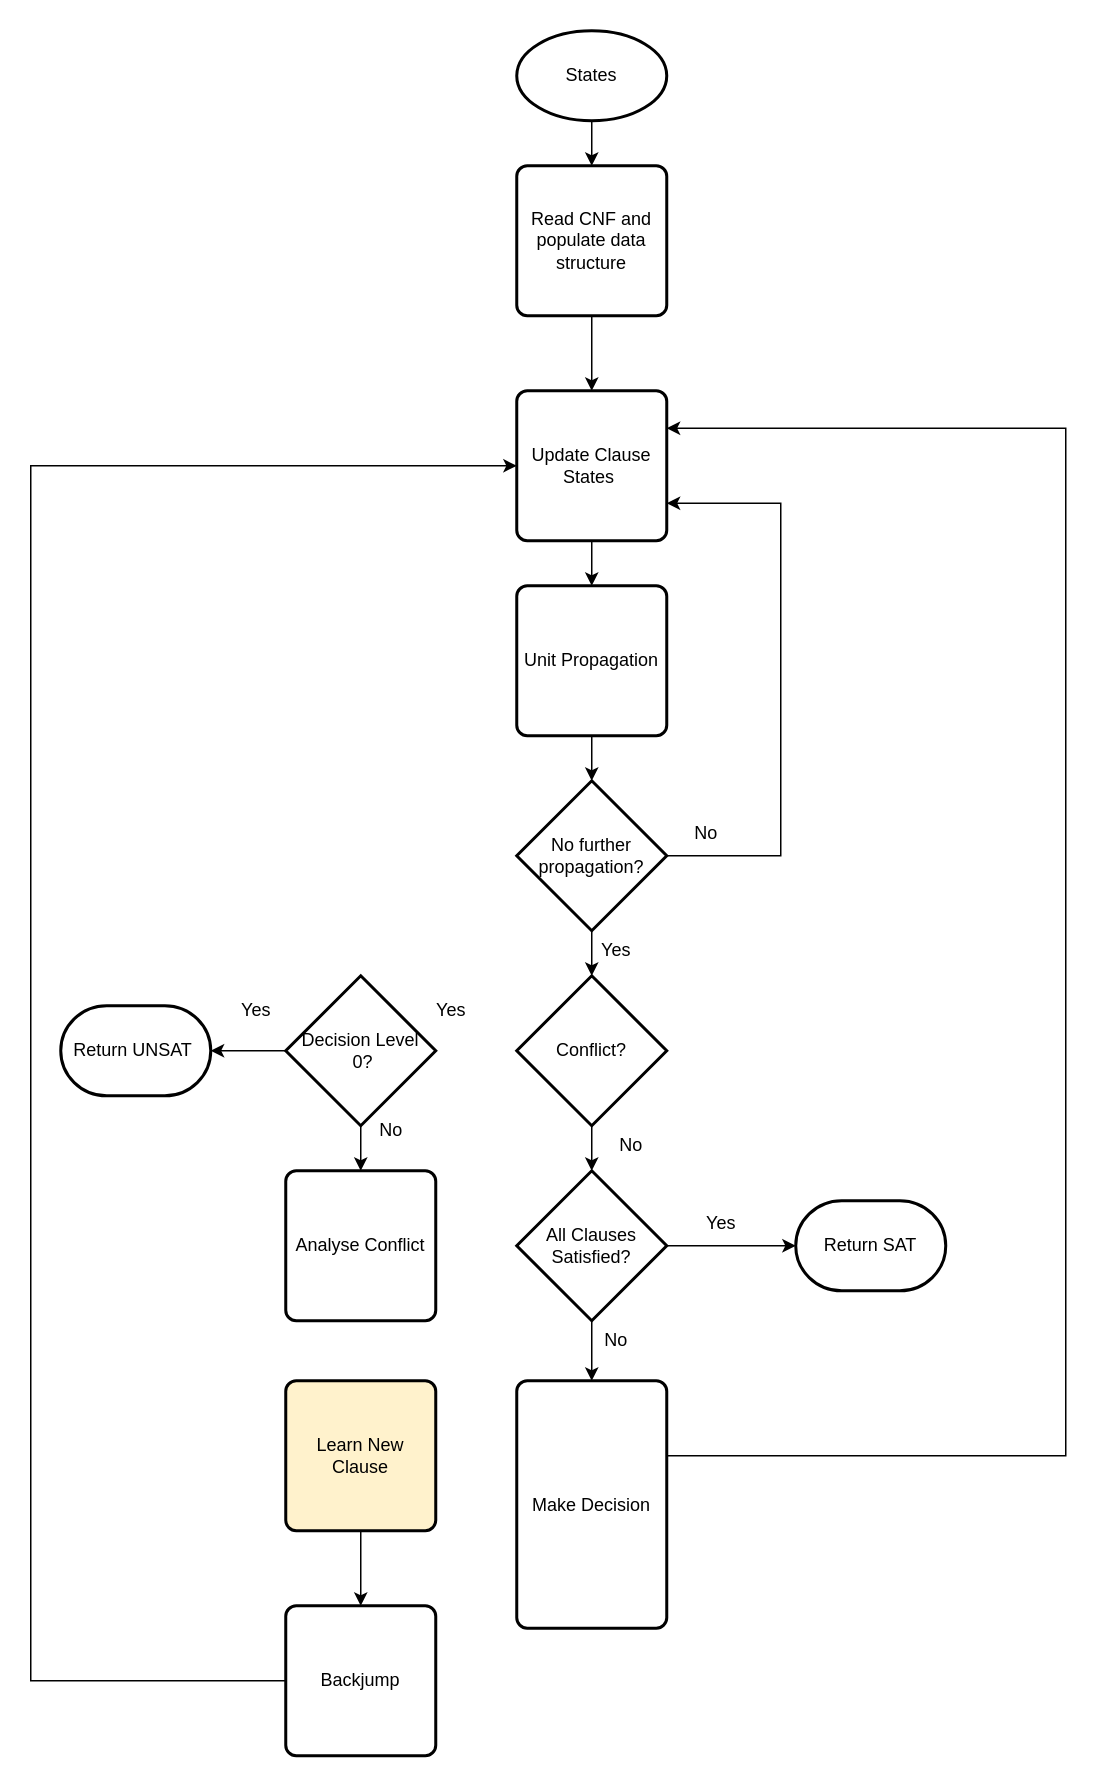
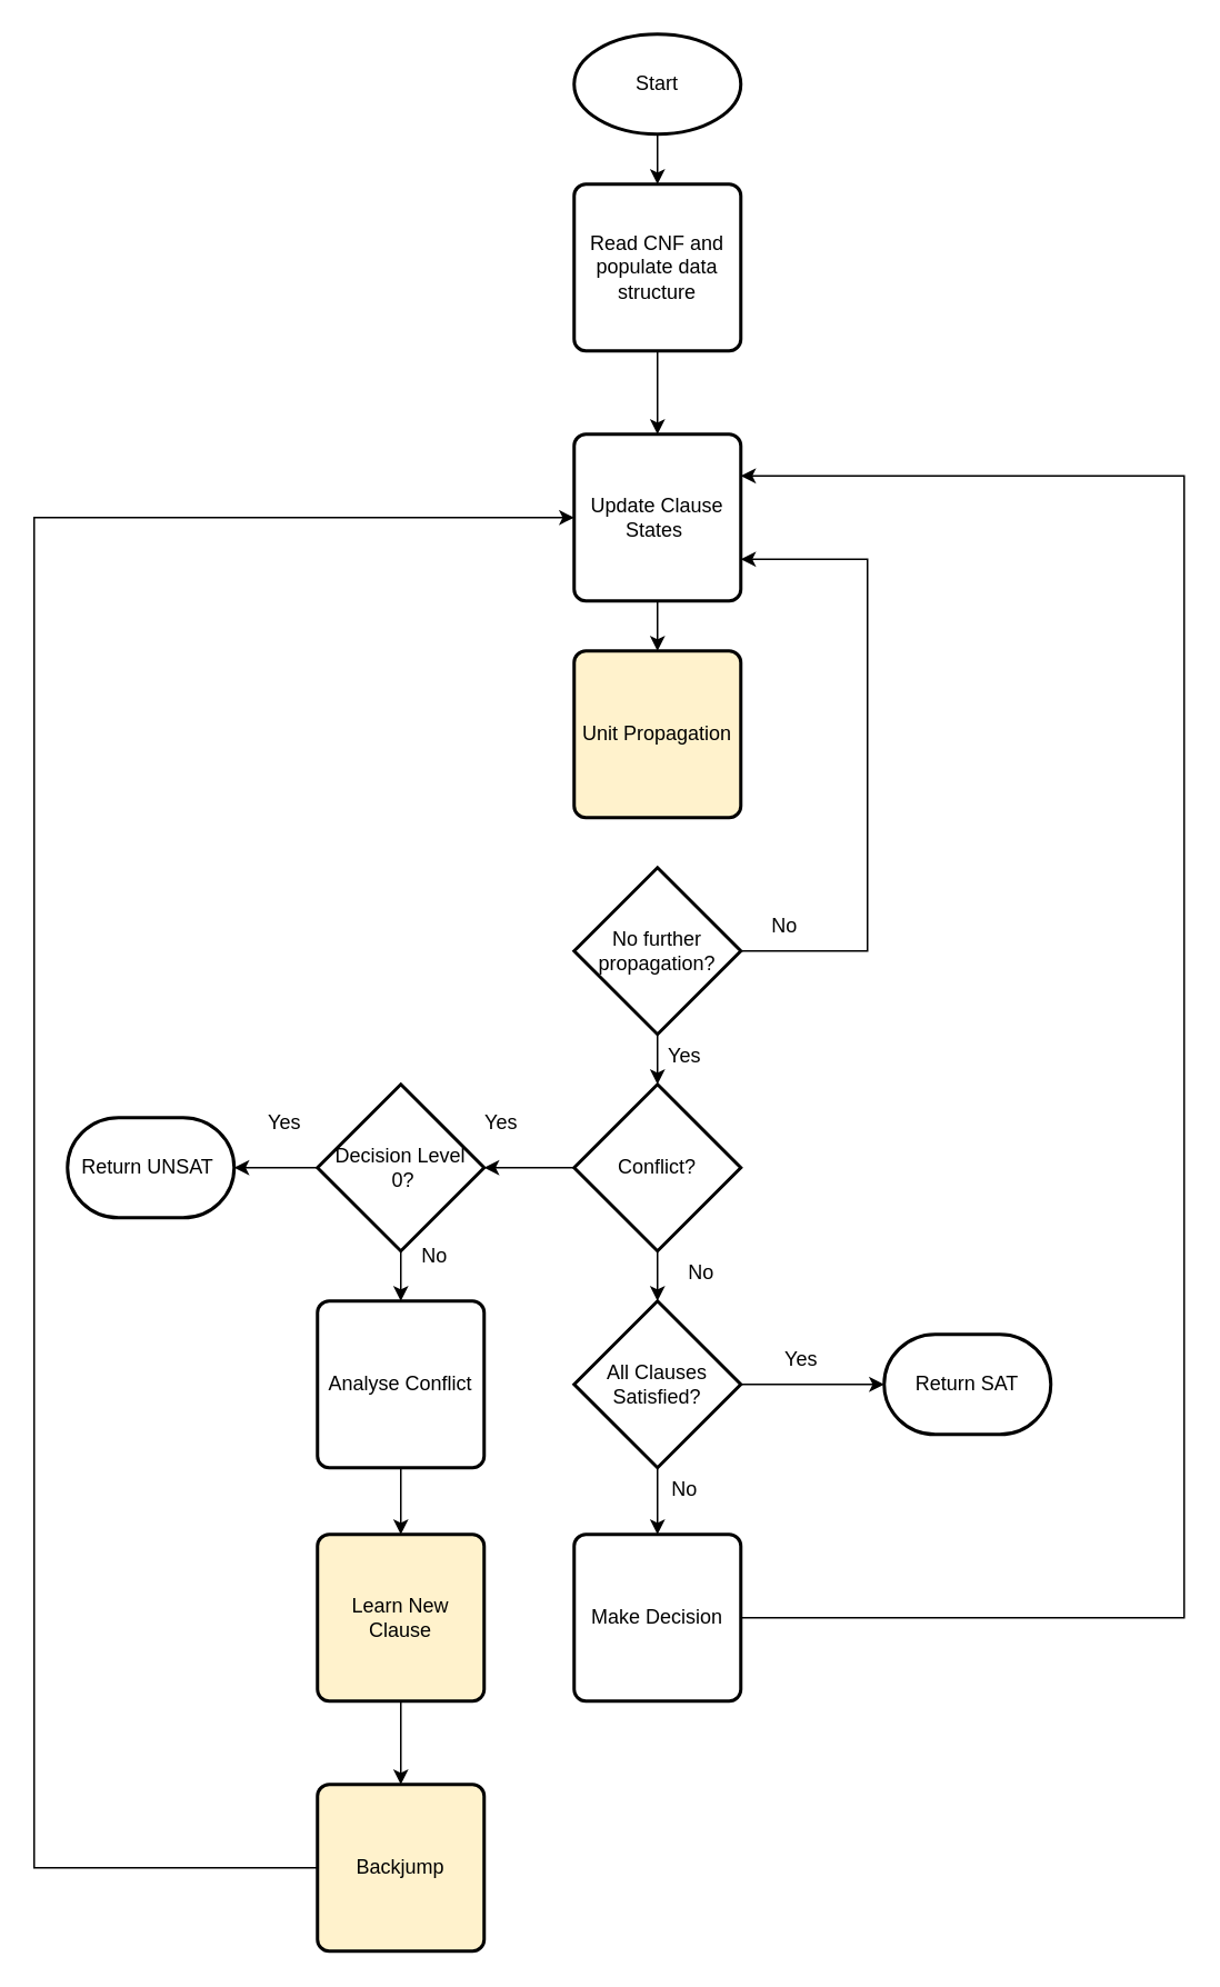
  <mxCell id="0" />
  <mxCell id="1" parent="0" />
  <mxCell id="2" value="" style="edgeStyle=orthogonalEdgeStyle;rounded=0;orthogonalLoop=1;jettySize=auto;html=1;" parent="1" source="3" target="39" edge="1"><mxGeometry relative="1" as="geometry" /></mxCell>
- <mxCell id="3" value="States" style="strokeWidth=2;html=1;shape=mxgraph.flowchart.start_1;whiteSpace=wrap;" parent="1" vertex="1"><mxGeometry x="344" y="20" width="100" height="60" as="geometry" /></mxCell>
+ <mxCell id="3" value="Start" style="strokeWidth=2;html=1;shape=mxgraph.flowchart.start_1;whiteSpace=wrap;" parent="1" vertex="1"><mxGeometry x="344" y="20" width="100" height="60" as="geometry" /></mxCell>
  <mxCell id="4" value="" style="edgeStyle=orthogonalEdgeStyle;rounded=0;orthogonalLoop=1;jettySize=auto;html=1;" parent="1" source="5" target="7" edge="1"><mxGeometry relative="1" as="geometry" /></mxCell>
  <mxCell id="5" value="Update Clause States&amp;nbsp;" style="rounded=1;whiteSpace=wrap;html=1;absoluteArcSize=1;arcSize=14;strokeWidth=2;" parent="1" vertex="1"><mxGeometry x="344" y="260" width="100" height="100" as="geometry" /></mxCell>
- <mxCell id="6" value="" style="edgeStyle=orthogonalEdgeStyle;rounded=0;orthogonalLoop=1;jettySize=auto;html=1;" parent="1" source="7" target="32" edge="1"><mxGeometry relative="1" as="geometry" /></mxCell>
- <mxCell id="7" value="Unit Propagation" style="rounded=1;whiteSpace=wrap;html=1;absoluteArcSize=1;arcSize=14;strokeWidth=2;" parent="1" vertex="1"><mxGeometry x="344" y="390" width="100" height="100" as="geometry" /></mxCell>
+ <mxCell id="7" value="Unit Propagation" style="rounded=1;whiteSpace=wrap;html=1;absoluteArcSize=1;arcSize=14;strokeWidth=2;fillColor=#fff2cc;" parent="1" vertex="1"><mxGeometry x="344" y="390" width="100" height="100" as="geometry" /></mxCell>
  <mxCell id="8" value="" style="edgeStyle=orthogonalEdgeStyle;rounded=0;orthogonalLoop=1;jettySize=auto;html=1;" parent="1" source="10" target="18" edge="1"><mxGeometry relative="1" as="geometry" /></mxCell>
+ <mxCell id="9" value="" style="edgeStyle=orthogonalEdgeStyle;rounded=0;orthogonalLoop=1;jettySize=auto;html=1;" parent="1" source="10" target="24" edge="1"><mxGeometry relative="1" as="geometry" /></mxCell>
  <mxCell id="10" value="Conflict?" style="strokeWidth=2;html=1;shape=mxgraph.flowchart.decision;whiteSpace=wrap;" parent="1" vertex="1"><mxGeometry x="344" y="650" width="100" height="100" as="geometry" /></mxCell>
+ <mxCell id="11" value="" style="edgeStyle=orthogonalEdgeStyle;rounded=0;orthogonalLoop=1;jettySize=auto;html=1;" parent="1" source="12" target="14" edge="1"><mxGeometry relative="1" as="geometry" /></mxCell>
  <mxCell id="12" value="Analyse Conflict" style="rounded=1;whiteSpace=wrap;html=1;absoluteArcSize=1;arcSize=14;strokeWidth=2;" parent="1" vertex="1"><mxGeometry x="190" y="780" width="100" height="100" as="geometry" /></mxCell>
  <mxCell id="13" value="" style="edgeStyle=orthogonalEdgeStyle;rounded=0;orthogonalLoop=1;jettySize=auto;html=1;entryX=0.5;entryY=0;entryDx=0;entryDy=0;" parent="1" source="14" target="20" edge="1"><mxGeometry relative="1" as="geometry"><mxPoint x="240" y="1050" as="targetPoint" /></mxGeometry></mxCell>
  <mxCell id="14" value="Learn New Clause" style="rounded=1;whiteSpace=wrap;html=1;absoluteArcSize=1;arcSize=14;strokeWidth=2;fillColor=#fff2cc;" parent="1" vertex="1"><mxGeometry x="190" y="920" width="100" height="100" as="geometry" /></mxCell>
  <mxCell id="15" value="Yes" style="text;html=1;align=center;verticalAlign=middle;resizable=0;points=[];autosize=1;strokeColor=none;fillColor=none;" parent="1" vertex="1"><mxGeometry x="280" y="658" width="40" height="30" as="geometry" /></mxCell>
  <mxCell id="16" value="" style="edgeStyle=orthogonalEdgeStyle;rounded=0;orthogonalLoop=1;jettySize=auto;html=1;" parent="1" source="18" edge="1"><mxGeometry relative="1" as="geometry"><mxPoint x="530" y="830" as="targetPoint" /></mxGeometry></mxCell>
  <mxCell id="17" value="" style="edgeStyle=orthogonalEdgeStyle;rounded=0;orthogonalLoop=1;jettySize=auto;html=1;" parent="1" source="18" target="29" edge="1"><mxGeometry relative="1" as="geometry" /></mxCell>
  <mxCell id="18" value="All Clauses Satisfied?" style="strokeWidth=2;html=1;shape=mxgraph.flowchart.decision;whiteSpace=wrap;" parent="1" vertex="1"><mxGeometry x="344" y="780" width="100" height="100" as="geometry" /></mxCell>
  <mxCell id="19" value="" style="edgeStyle=orthogonalEdgeStyle;rounded=0;orthogonalLoop=1;jettySize=auto;html=1;entryX=0;entryY=0.5;entryDx=0;entryDy=0;exitX=0;exitY=0.5;exitDx=0;exitDy=0;" parent="1" source="20" target="5" edge="1"><mxGeometry relative="1" as="geometry"><mxPoint x="110" y="1000" as="targetPoint" /><Array as="points"><mxPoint x="20" y="1120" /><mxPoint x="20" y="310" /></Array></mxGeometry></mxCell>
- <mxCell id="20" value="Backjump" style="rounded=1;whiteSpace=wrap;html=1;absoluteArcSize=1;arcSize=14;strokeWidth=2;" parent="1" vertex="1"><mxGeometry x="190" y="1070" width="100" height="100" as="geometry" /></mxCell>
+ <mxCell id="20" value="Backjump" style="rounded=1;whiteSpace=wrap;html=1;absoluteArcSize=1;arcSize=14;strokeWidth=2;fillColor=#fff2cc;" parent="1" vertex="1"><mxGeometry x="190" y="1070" width="100" height="100" as="geometry" /></mxCell>
  <mxCell id="21" value="No" style="text;html=1;align=center;verticalAlign=middle;resizable=0;points=[];autosize=1;strokeColor=none;fillColor=none;" parent="1" vertex="1"><mxGeometry x="400" y="748" width="40" height="30" as="geometry" /></mxCell>
  <mxCell id="22" value="" style="edgeStyle=orthogonalEdgeStyle;rounded=0;orthogonalLoop=1;jettySize=auto;html=1;" parent="1" source="24" target="12" edge="1"><mxGeometry relative="1" as="geometry" /></mxCell>
  <mxCell id="23" value="" style="edgeStyle=orthogonalEdgeStyle;rounded=0;orthogonalLoop=1;jettySize=auto;html=1;" parent="1" source="24" edge="1"><mxGeometry relative="1" as="geometry"><mxPoint x="140" y="700" as="targetPoint" /></mxGeometry></mxCell>
  <mxCell id="24" value="Decision Level&lt;div&gt;&amp;nbsp;0?&lt;/div&gt;" style="strokeWidth=2;html=1;shape=mxgraph.flowchart.decision;whiteSpace=wrap;" parent="1" vertex="1"><mxGeometry x="190" y="650" width="100" height="100" as="geometry" /></mxCell>
  <mxCell id="25" value="Yes" style="text;html=1;align=center;verticalAlign=middle;resizable=0;points=[];autosize=1;strokeColor=none;fillColor=none;" parent="1" vertex="1"><mxGeometry x="150" y="658" width="40" height="30" as="geometry" /></mxCell>
  <mxCell id="26" value="No" style="text;html=1;align=center;verticalAlign=middle;resizable=0;points=[];autosize=1;strokeColor=none;fillColor=none;" parent="1" vertex="1"><mxGeometry x="240" y="738" width="40" height="30" as="geometry" /></mxCell>
  <mxCell id="27" value="Yes" style="text;html=1;align=center;verticalAlign=middle;resizable=0;points=[];autosize=1;strokeColor=none;fillColor=none;" parent="1" vertex="1"><mxGeometry x="460" y="800" width="40" height="30" as="geometry" /></mxCell>
  <mxCell id="28" value="" style="edgeStyle=orthogonalEdgeStyle;rounded=0;orthogonalLoop=1;jettySize=auto;html=1;entryX=1;entryY=0.25;entryDx=0;entryDy=0;" parent="1" source="29" target="5" edge="1"><mxGeometry relative="1" as="geometry"><mxPoint x="524" y="970" as="targetPoint" /><Array as="points"><mxPoint x="710" y="970" /><mxPoint x="710" y="285" /></Array></mxGeometry></mxCell>
- <mxCell id="29" value="Make Decision" style="rounded=1;whiteSpace=wrap;html=1;absoluteArcSize=1;arcSize=14;strokeWidth=2;" parent="1" vertex="1"><mxGeometry x="344" y="920" width="100" height="165" as="geometry" /></mxCell>
+ <mxCell id="29" value="Make Decision" style="rounded=1;whiteSpace=wrap;html=1;absoluteArcSize=1;arcSize=14;strokeWidth=2;" parent="1" vertex="1"><mxGeometry x="344" y="920" width="100" height="100" as="geometry" /></mxCell>
  <mxCell id="30" value="" style="edgeStyle=orthogonalEdgeStyle;rounded=0;orthogonalLoop=1;jettySize=auto;html=1;" parent="1" source="32" target="10" edge="1"><mxGeometry relative="1" as="geometry" /></mxCell>
  <mxCell id="31" value="" style="edgeStyle=orthogonalEdgeStyle;rounded=0;orthogonalLoop=1;jettySize=auto;html=1;entryX=1;entryY=0.75;entryDx=0;entryDy=0;" parent="1" source="32" target="5" edge="1"><mxGeometry relative="1" as="geometry"><mxPoint x="524" y="570" as="targetPoint" /><Array as="points"><mxPoint x="520" y="570" /><mxPoint x="520" y="335" /></Array></mxGeometry></mxCell>
  <mxCell id="32" value="No further propagation?" style="strokeWidth=2;html=1;shape=mxgraph.flowchart.decision;whiteSpace=wrap;" parent="1" vertex="1"><mxGeometry x="344" y="520" width="100" height="100" as="geometry" /></mxCell>
  <mxCell id="33" value="Yes" style="text;html=1;align=center;verticalAlign=middle;resizable=0;points=[];autosize=1;strokeColor=none;fillColor=none;" parent="1" vertex="1"><mxGeometry x="390" y="618" width="40" height="30" as="geometry" /></mxCell>
  <mxCell id="34" value="No" style="text;html=1;align=center;verticalAlign=middle;resizable=0;points=[];autosize=1;strokeColor=none;fillColor=none;" parent="1" vertex="1"><mxGeometry x="450" y="540" width="40" height="30" as="geometry" /></mxCell>
  <mxCell id="35" value="No" style="text;html=1;align=center;verticalAlign=middle;resizable=0;points=[];autosize=1;strokeColor=none;fillColor=none;" parent="1" vertex="1"><mxGeometry x="390" y="878" width="40" height="30" as="geometry" /></mxCell>
  <mxCell id="36" value="Return SAT" style="strokeWidth=2;html=1;shape=mxgraph.flowchart.terminator;whiteSpace=wrap;" parent="1" vertex="1"><mxGeometry x="530" y="800" width="100" height="60" as="geometry" /></mxCell>
  <mxCell id="37" value="Return UNSAT&amp;nbsp;" style="strokeWidth=2;html=1;shape=mxgraph.flowchart.terminator;whiteSpace=wrap;" parent="1" vertex="1"><mxGeometry x="40" y="670" width="100" height="60" as="geometry" /></mxCell>
  <mxCell id="38" value="" style="edgeStyle=orthogonalEdgeStyle;rounded=0;orthogonalLoop=1;jettySize=auto;html=1;" parent="1" source="39" target="5" edge="1"><mxGeometry relative="1" as="geometry" /></mxCell>
  <mxCell id="39" value="Read CNF and populate data structure" style="rounded=1;whiteSpace=wrap;html=1;absoluteArcSize=1;arcSize=14;strokeWidth=2;" parent="1" vertex="1"><mxGeometry x="344" y="110" width="100" height="100" as="geometry" /></mxCell>
